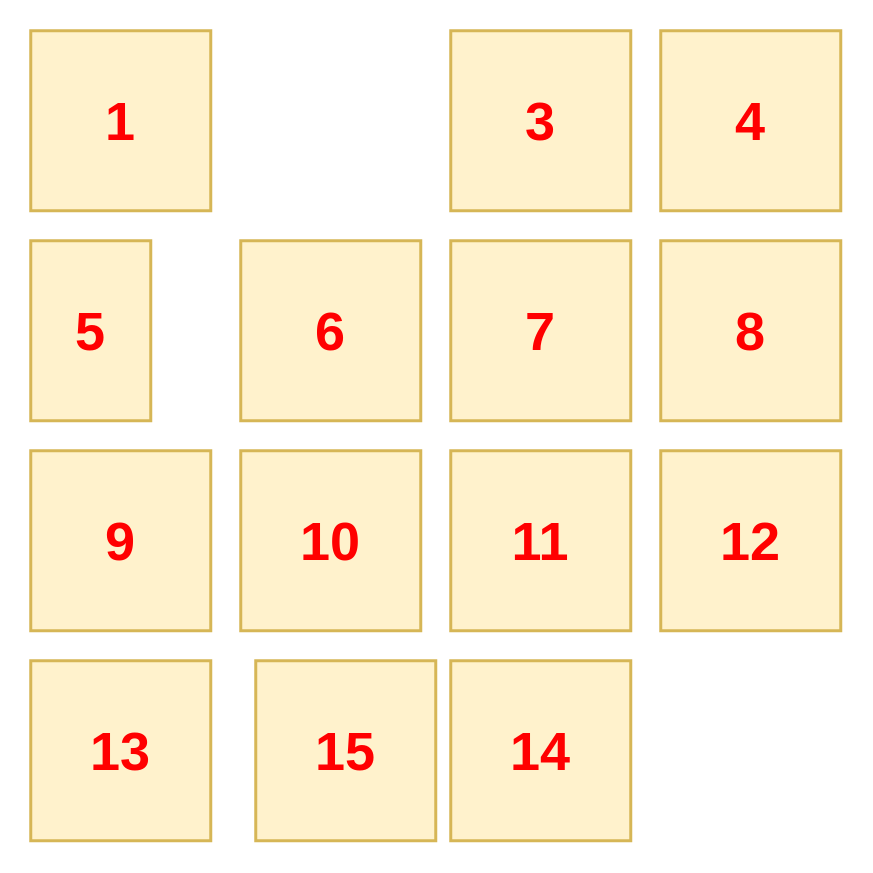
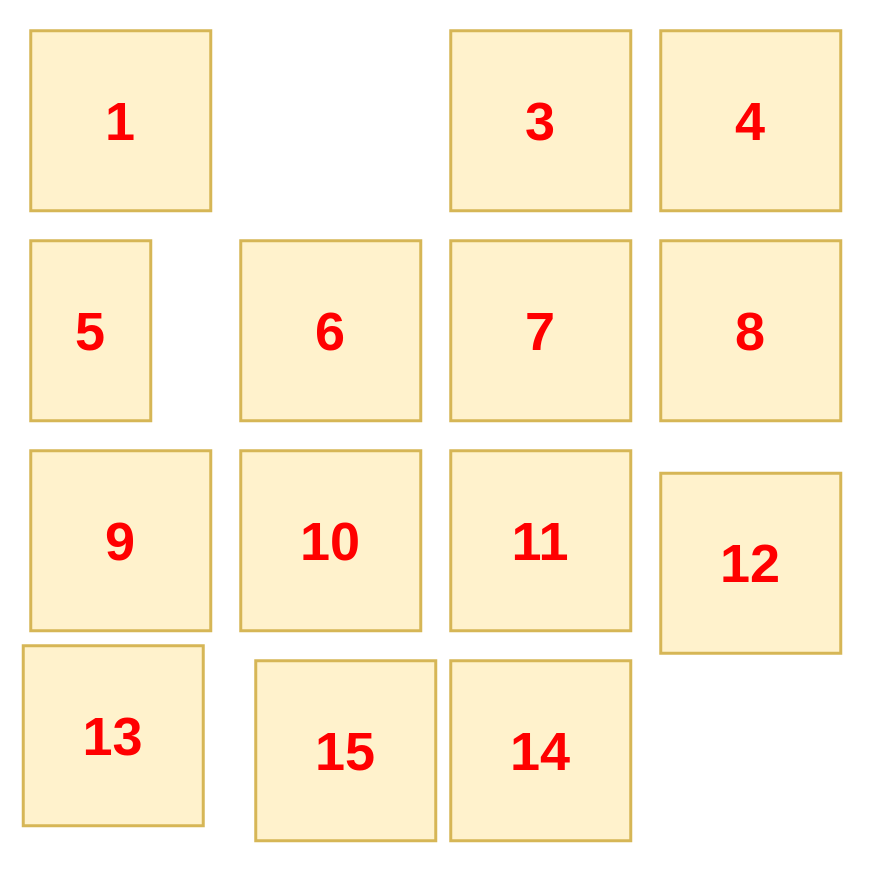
  <mxCell id="0" />
  <mxCell id="1" parent="0" />
  <mxCell id="2" value="&lt;font style=&quot;font-size: 36px;&quot;&gt;&lt;b style=&quot;font-size: 36px;&quot;&gt;1&lt;/b&gt;&lt;/font&gt;" style="text;html=1;align=center;verticalAlign=middle;whiteSpace=wrap;rounded=0;strokeColor=#d6b656;strokeWidth=2;fontSize=36;fillColor=#fff2cc;fontColor=#FF0000;" parent="1" vertex="1"><mxGeometry x="20" y="20" width="120" height="120" as="geometry" /></mxCell>
  <mxCell id="3" value="&lt;font style=&quot;font-size: 36px;&quot;&gt;&lt;b style=&quot;font-size: 36px;&quot;&gt;3&lt;/b&gt;&lt;/font&gt;" style="text;html=1;align=center;verticalAlign=middle;whiteSpace=wrap;rounded=0;strokeColor=#d6b656;strokeWidth=2;fontSize=36;fillColor=#fff2cc;fontColor=#FF0000;" parent="1" vertex="1"><mxGeometry x="300" y="20" width="120" height="120" as="geometry" /></mxCell>
  <mxCell id="4" value="&lt;font style=&quot;font-size: 36px;&quot;&gt;&lt;b style=&quot;font-size: 36px;&quot;&gt;4&lt;/b&gt;&lt;/font&gt;" style="text;html=1;align=center;verticalAlign=middle;whiteSpace=wrap;rounded=0;strokeColor=#d6b656;strokeWidth=2;fontSize=36;fillColor=#fff2cc;fontColor=#FF0000;" parent="1" vertex="1"><mxGeometry x="440" y="20" width="120" height="120" as="geometry" /></mxCell>
  <mxCell id="5" value="&lt;font style=&quot;font-size: 36px&quot;&gt;&lt;b style=&quot;font-size: 36px&quot;&gt;5&lt;/b&gt;&lt;/font&gt;" style="text;html=1;align=center;verticalAlign=middle;whiteSpace=wrap;rounded=0;strokeColor=#d6b656;strokeWidth=2;fontSize=36;fillColor=#fff2cc;fontColor=#FF0000;" parent="1" vertex="1"><mxGeometry x="20" y="160" width="80" height="120" as="geometry" /></mxCell>
  <mxCell id="6" value="&lt;font style=&quot;font-size: 36px&quot;&gt;&lt;b style=&quot;font-size: 36px&quot;&gt;6&lt;/b&gt;&lt;/font&gt;" style="text;html=1;align=center;verticalAlign=middle;whiteSpace=wrap;rounded=0;strokeColor=#d6b656;strokeWidth=2;fontSize=36;fillColor=#fff2cc;fontColor=#FF0000;" parent="1" vertex="1"><mxGeometry x="160" y="160" width="120" height="120" as="geometry" /></mxCell>
  <mxCell id="7" value="&lt;font style=&quot;font-size: 36px&quot;&gt;&lt;b style=&quot;font-size: 36px&quot;&gt;7&lt;/b&gt;&lt;/font&gt;" style="text;html=1;align=center;verticalAlign=middle;whiteSpace=wrap;rounded=0;strokeColor=#d6b656;strokeWidth=2;fontSize=36;fillColor=#fff2cc;fontColor=#FF0000;" parent="1" vertex="1"><mxGeometry x="300" y="160" width="120" height="120" as="geometry" /></mxCell>
  <mxCell id="8" value="&lt;font style=&quot;font-size: 36px&quot;&gt;&lt;b style=&quot;font-size: 36px&quot;&gt;8&lt;/b&gt;&lt;/font&gt;" style="text;html=1;align=center;verticalAlign=middle;whiteSpace=wrap;rounded=0;strokeColor=#d6b656;strokeWidth=2;fontSize=36;fillColor=#fff2cc;fontColor=#FF0000;" parent="1" vertex="1"><mxGeometry x="440" y="160" width="120" height="120" as="geometry" /></mxCell>
  <mxCell id="9" value="&lt;font style=&quot;font-size: 36px&quot;&gt;&lt;b style=&quot;font-size: 36px&quot;&gt;9&lt;/b&gt;&lt;/font&gt;" style="text;html=1;align=center;verticalAlign=middle;whiteSpace=wrap;rounded=0;strokeColor=#d6b656;strokeWidth=2;fontSize=36;fillColor=#fff2cc;fontColor=#FF0000;" parent="1" vertex="1"><mxGeometry x="20" y="300" width="120" height="120" as="geometry" /></mxCell>
  <mxCell id="10" value="&lt;font style=&quot;font-size: 36px&quot;&gt;&lt;b style=&quot;font-size: 36px&quot;&gt;10&lt;/b&gt;&lt;/font&gt;" style="text;html=1;align=center;verticalAlign=middle;whiteSpace=wrap;rounded=0;strokeColor=#d6b656;strokeWidth=2;fontSize=36;fillColor=#fff2cc;fontColor=#FF0000;" parent="1" vertex="1"><mxGeometry x="160" y="300" width="120" height="120" as="geometry" /></mxCell>
  <mxCell id="11" value="&lt;font style=&quot;font-size: 36px&quot;&gt;&lt;b style=&quot;font-size: 36px&quot;&gt;11&lt;/b&gt;&lt;/font&gt;" style="text;html=1;align=center;verticalAlign=middle;whiteSpace=wrap;rounded=0;strokeColor=#d6b656;strokeWidth=2;fontSize=36;fillColor=#fff2cc;fontColor=#FF0000;" parent="1" vertex="1"><mxGeometry x="300" y="300" width="120" height="120" as="geometry" /></mxCell>
- <mxCell id="12" value="&lt;font style=&quot;font-size: 36px&quot;&gt;&lt;b style=&quot;font-size: 36px&quot;&gt;12&lt;/b&gt;&lt;/font&gt;" style="text;html=1;align=center;verticalAlign=middle;whiteSpace=wrap;rounded=0;strokeColor=#d6b656;strokeWidth=2;fontSize=36;fillColor=#fff2cc;fontColor=#FF0000;" parent="1" vertex="1"><mxGeometry x="440" y="300" width="120" height="120" as="geometry" /></mxCell>
- <mxCell id="13" value="&lt;font style=&quot;font-size: 36px&quot;&gt;&lt;b style=&quot;font-size: 36px&quot;&gt;13&lt;/b&gt;&lt;/font&gt;" style="text;html=1;align=center;verticalAlign=middle;whiteSpace=wrap;rounded=0;strokeColor=#d6b656;strokeWidth=2;fontSize=36;fillColor=#fff2cc;fontColor=#FF0000;" parent="1" vertex="1"><mxGeometry x="20" y="440" width="120" height="120" as="geometry" /></mxCell>
+ <mxCell id="12" value="&lt;font style=&quot;font-size: 36px&quot;&gt;&lt;b style=&quot;font-size: 36px&quot;&gt;12&lt;/b&gt;&lt;/font&gt;" style="text;html=1;align=center;verticalAlign=middle;whiteSpace=wrap;rounded=0;strokeColor=#d6b656;strokeWidth=2;fontSize=36;fillColor=#fff2cc;fontColor=#FF0000;" parent="1" vertex="1"><mxGeometry x="440" y="315" width="120" height="120" as="geometry" /></mxCell>
+ <mxCell id="13" value="&lt;font style=&quot;font-size: 36px&quot;&gt;&lt;b style=&quot;font-size: 36px&quot;&gt;13&lt;/b&gt;&lt;/font&gt;" style="text;html=1;align=center;verticalAlign=middle;whiteSpace=wrap;rounded=0;strokeColor=#d6b656;strokeWidth=2;fontSize=36;fillColor=#fff2cc;fontColor=#FF0000;" parent="1" vertex="1"><mxGeometry x="15" y="430" width="120" height="120" as="geometry" /></mxCell>
  <mxCell id="14" value="&lt;font style=&quot;font-size: 36px&quot;&gt;&lt;b style=&quot;font-size: 36px&quot;&gt;15&lt;/b&gt;&lt;/font&gt;" style="text;html=1;align=center;verticalAlign=middle;whiteSpace=wrap;rounded=0;strokeColor=#d6b656;strokeWidth=2;fontSize=36;fillColor=#fff2cc;fontColor=#FF0000;" parent="1" vertex="1"><mxGeometry x="170" y="440" width="120" height="120" as="geometry" /></mxCell>
  <mxCell id="15" value="&lt;font style=&quot;font-size: 36px&quot;&gt;&lt;b style=&quot;font-size: 36px&quot;&gt;14&lt;/b&gt;&lt;/font&gt;" style="text;html=1;align=center;verticalAlign=middle;whiteSpace=wrap;rounded=0;strokeColor=#d6b656;strokeWidth=2;fontSize=36;fillColor=#fff2cc;fontColor=#FF0000;" parent="1" vertex="1"><mxGeometry x="300" y="440" width="120" height="120" as="geometry" /></mxCell>
